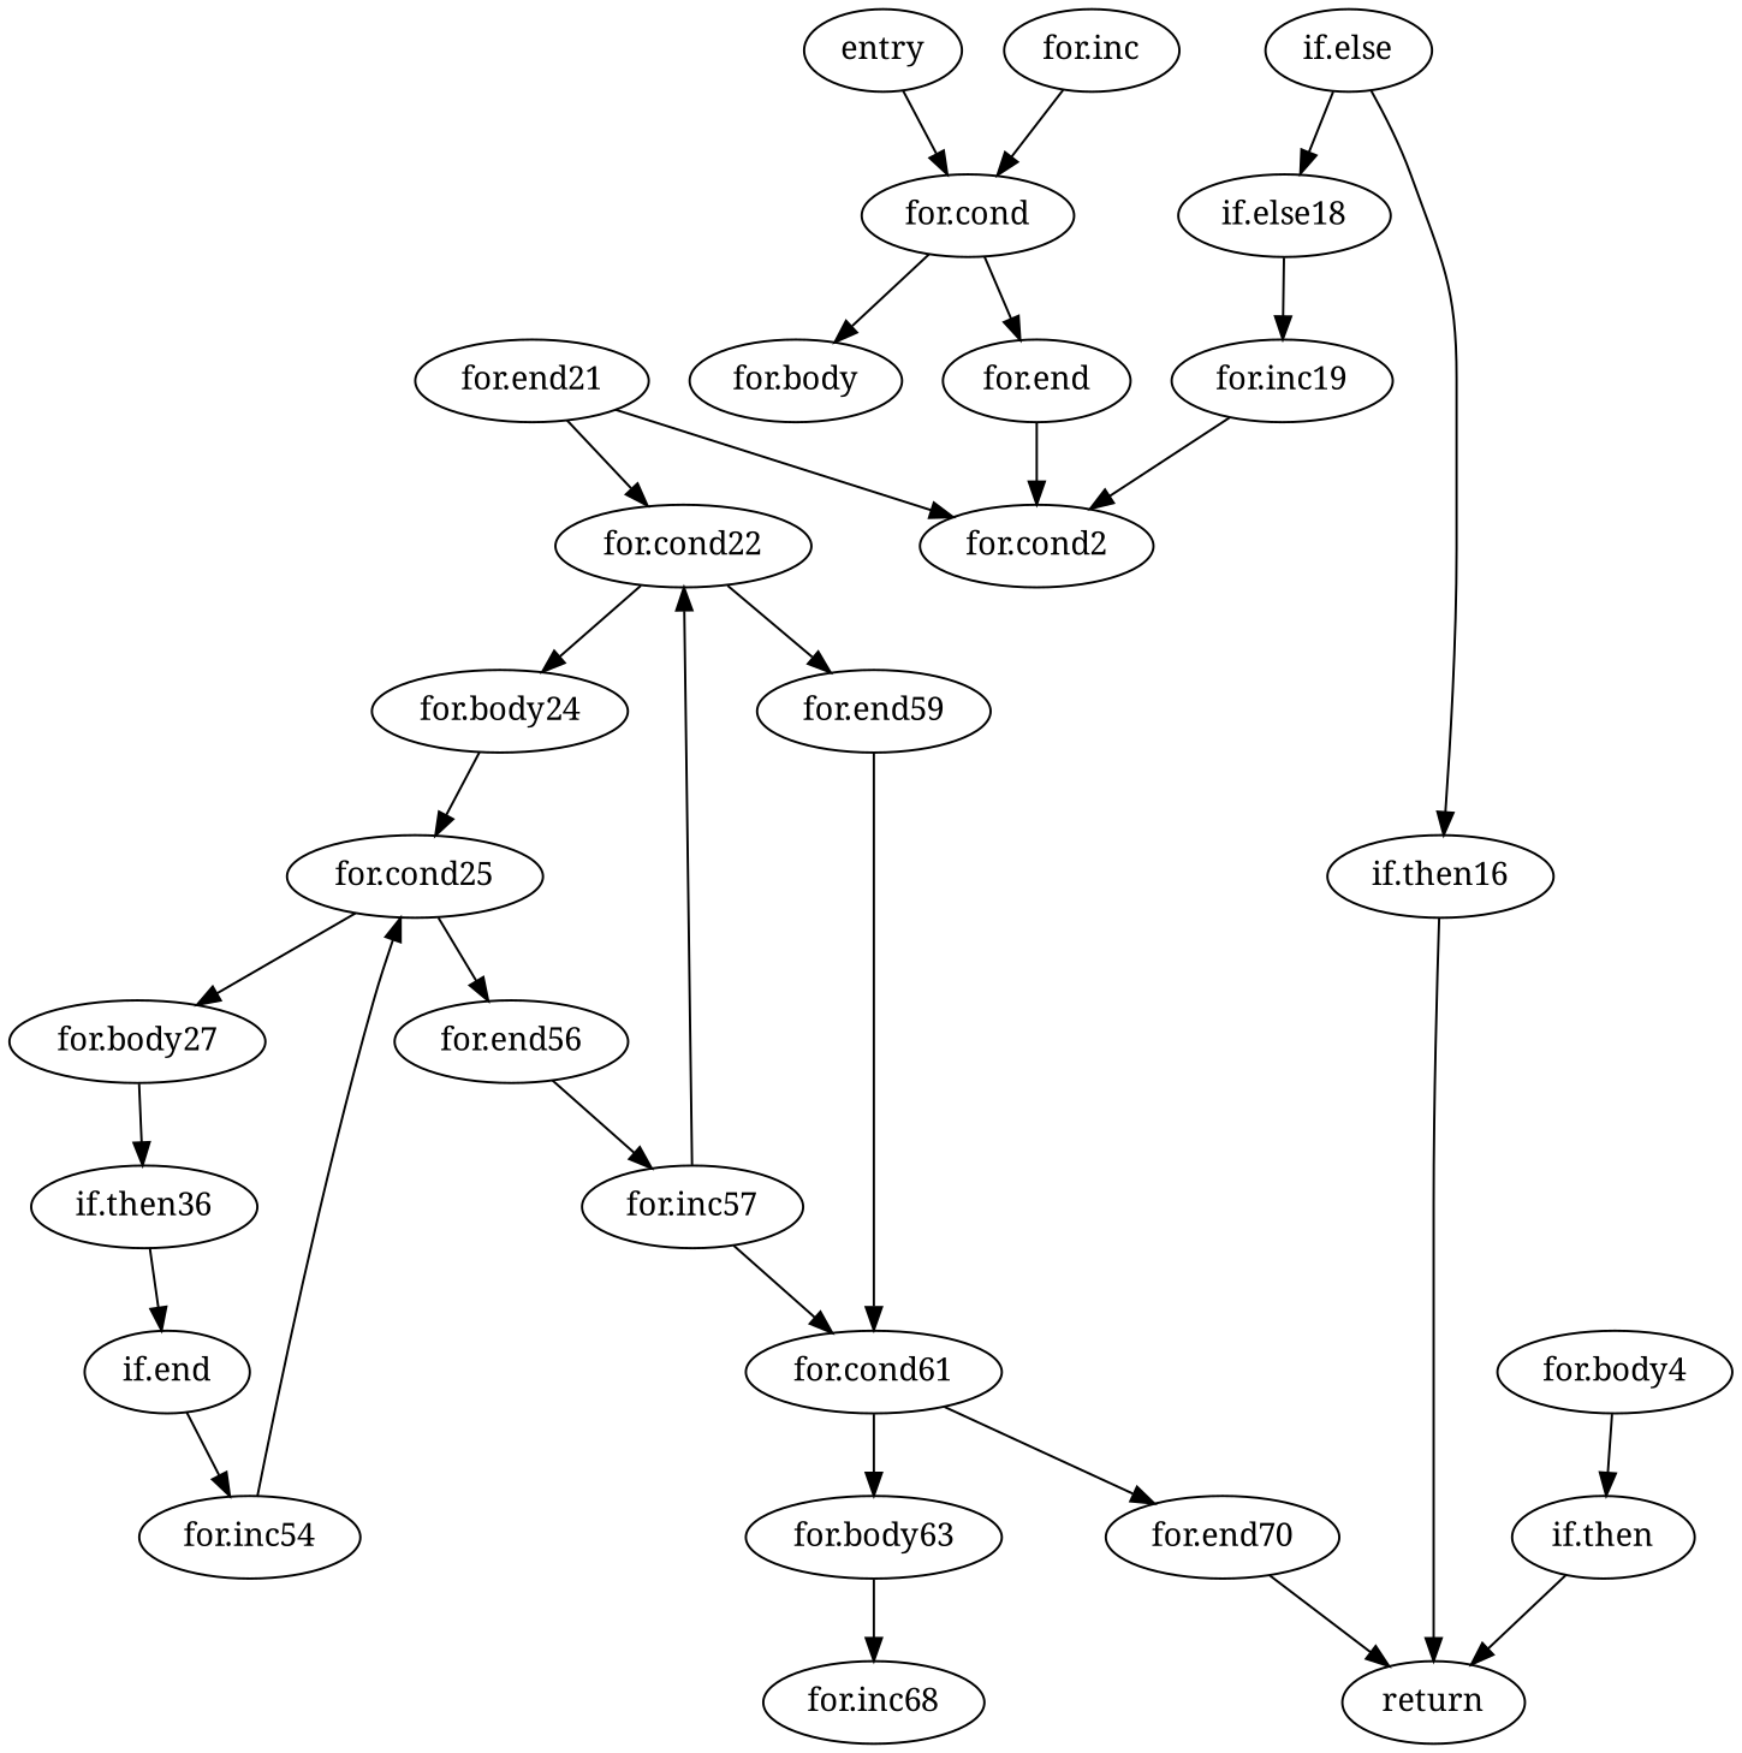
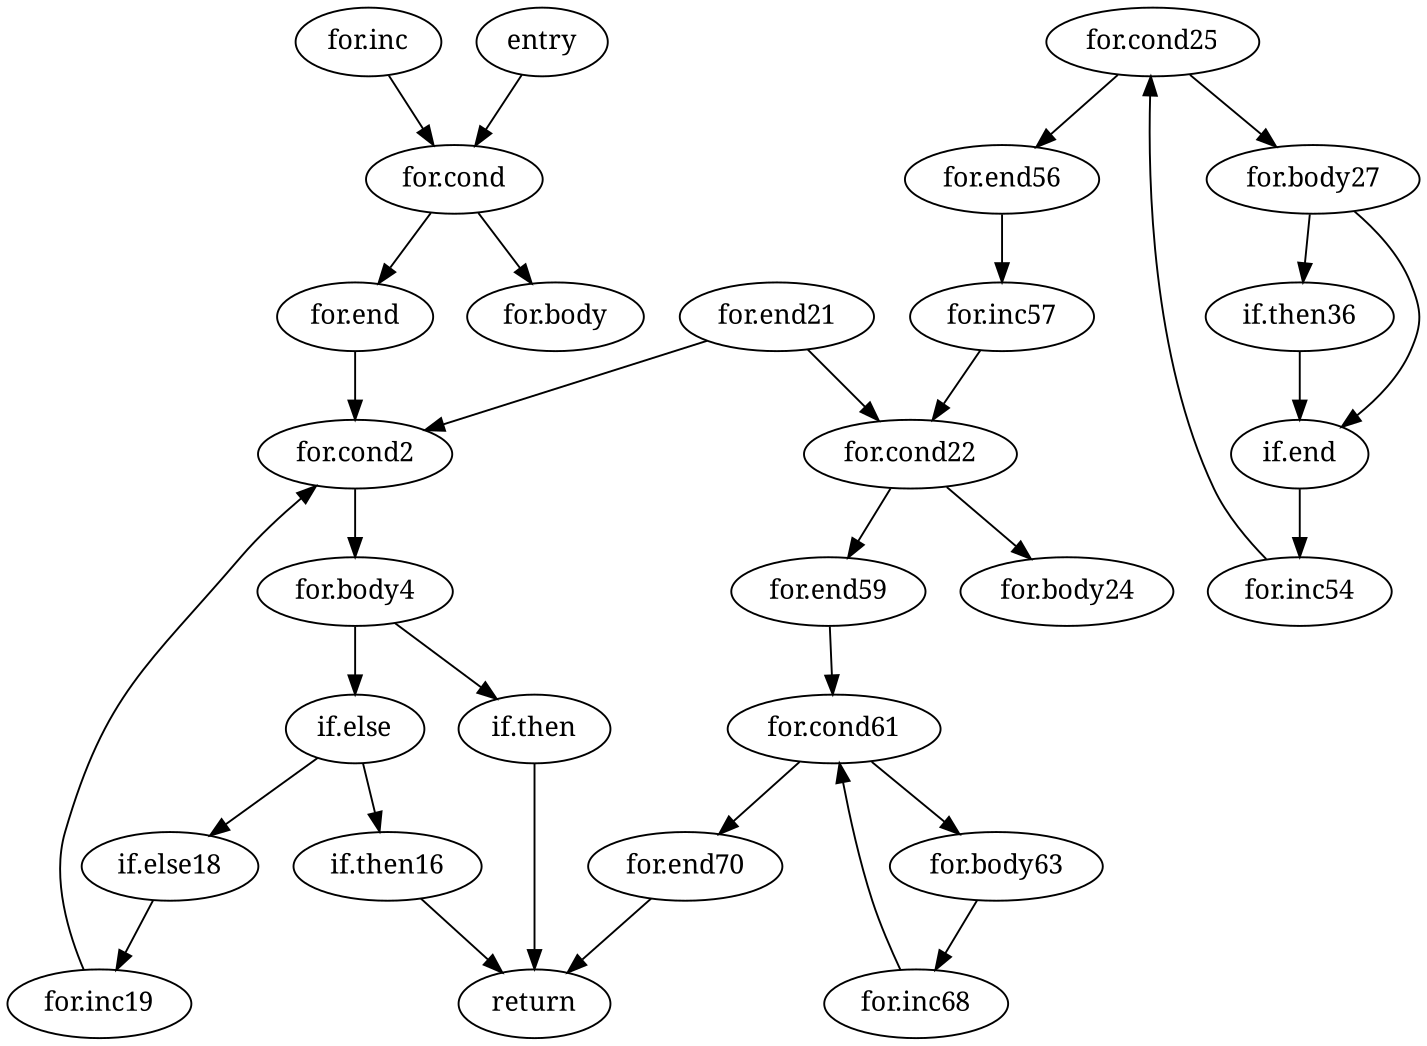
  digraph {
    fontname="Noto Serif"
    node [fontname="Noto Serif"]
    edge [fontname="Noto Serif"]
    entry
    "for.cond"
    "for.body"
    "for.end"
    "for.cond2"
    "for.inc"
    "for.body4"
    "if.then"
    "if.else"
    "for.end21"
    "for.cond22"
    return
    "if.then16"
    "if.else18"
    "for.body24"
    "for.end59"
    "for.inc19"
    "for.cond25"
    "for.cond61"
    "for.body27"
    "for.end56"
    "for.body63"
    "for.end70"
    "if.then36"
    "if.end"
    "for.inc57"
    "for.inc54"
    "for.inc68"
    entry -> "for.cond"
    "for.cond" -> "for.body"
    "for.cond" -> "for.end"
    "for.end" -> "for.cond2"
+   "for.cond2" -> "for.body4"
    "for.inc" -> "for.cond"
    "for.body4" -> "if.then"
+   "for.body4" -> "if.else"
    "if.then" -> return
    "if.else" -> "if.then16"
    "if.else" -> "if.else18"
    "for.end21" -> "for.cond2"
    "for.end21" -> "for.cond22"
    "for.cond22" -> "for.body24"
    "for.cond22" -> "for.end59"
    "if.then16" -> return
    "if.else18" -> "for.inc19"
-   "for.body24" -> "for.cond25"
    "for.end59" -> "for.cond61"
    "for.inc19" -> "for.cond2"
    "for.cond25" -> "for.body27"
    "for.cond25" -> "for.end56"
    "for.cond61" -> "for.body63"
    "for.cond61" -> "for.end70"
    "for.body27" -> "if.then36"
+   "for.body27" -> "if.end"
    "for.end56" -> "for.inc57"
    "for.body63" -> "for.inc68"
    "for.end70" -> return
    "if.then36" -> "if.end"
    "if.end" -> "for.inc54"
    "for.inc57" -> "for.cond22"
    "for.inc54" -> "for.cond25"
-   "for.inc57" -> "for.cond61"
+   "for.inc68" -> "for.cond61"
  }
